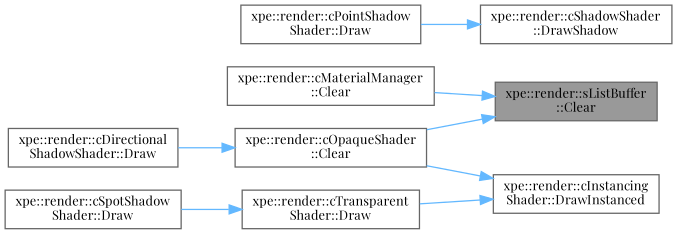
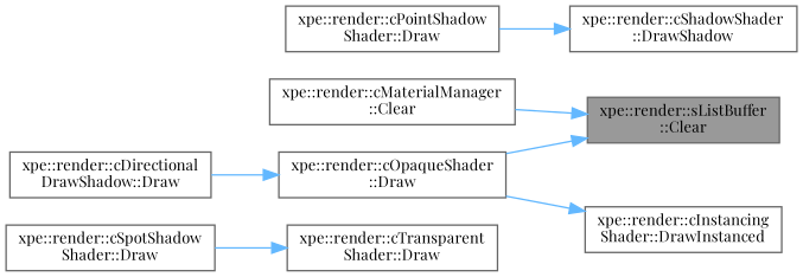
  digraph {
    fontname="Playfair Display"
    rankdir=RL
    node [color=grey40 fillcolor=white fontname="Playfair Display" fontsize=10 shape=box style=filled]
    edge [color=steelblue1 dir=back fontname="Playfair Display" fontsize=10 labelfontname=Helvetica labelfontsize=10 style=solid]
    n1 [color=gray40 fillcolor=grey60 fontcolor=black height=0.2 label="xpe::render::sListBuffer\l::Clear" width=0.4]
    n2 [height=0.2 label="xpe::render::cMaterialManager\l::Clear" width=0.4]
-   n3 [height=0.2 label="xpe::render::cOpaqueShader\l::Clear" width=0.4]
+   n3 [height=0.2 label="xpe::render::cOpaqueShader\l::Draw" width=0.4]
    n4 [height=0.2 label="xpe::render::cInstancing\lShader::DrawInstanced" width=0.4]
    n5 [height=0.2 label="xpe::render::cTransparent\lShader::Draw" width=0.4]
-   n6 [height=0.2 label="xpe::render::cDirectional\lShadowShader::Draw" width=0.4]
+   n6 [height=0.2 label="xpe::render::cDirectional\lDrawShadow::Draw" width=0.4]
    n7 [height=0.2 label="xpe::render::cSpotShadow\lShader::Draw" width=0.4]
    n8 [height=0.2 label="xpe::render::cShadowShader\l::DrawShadow" width=0.4]
    n9 [height=0.2 label="xpe::render::cPointShadow\lShader::Draw" width=0.4]
    n1 -> n2
    n1 -> n3
    n3 -> n6
    n4 -> n3
-   n4 -> n5
    n5 -> n7
    n8 -> n9
  }
